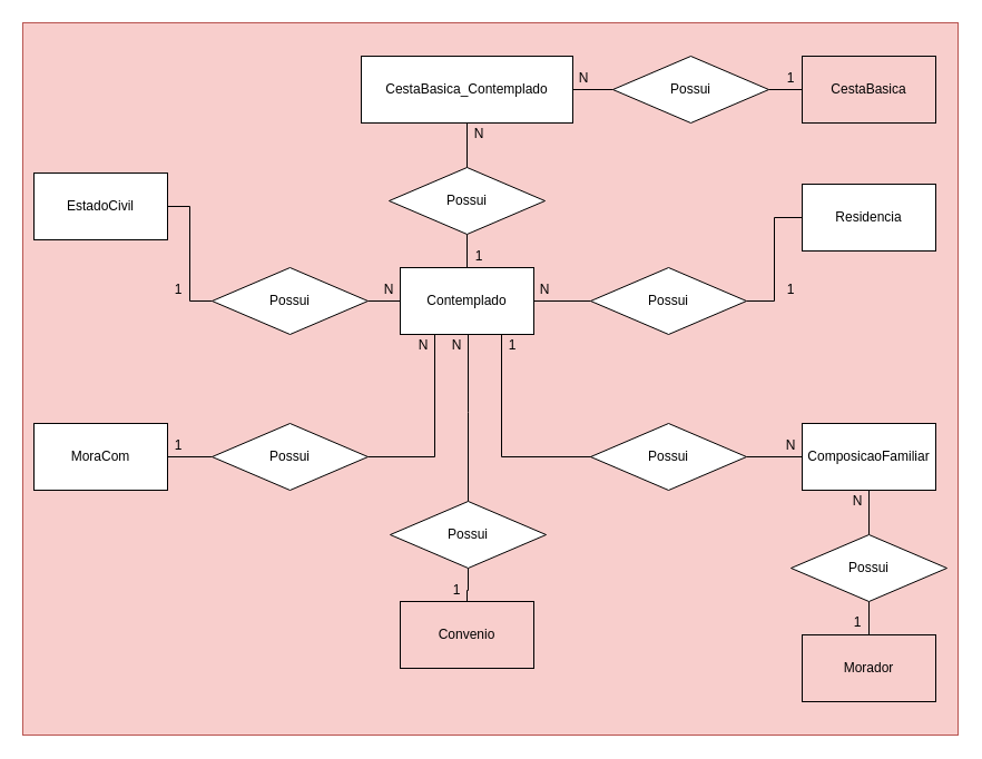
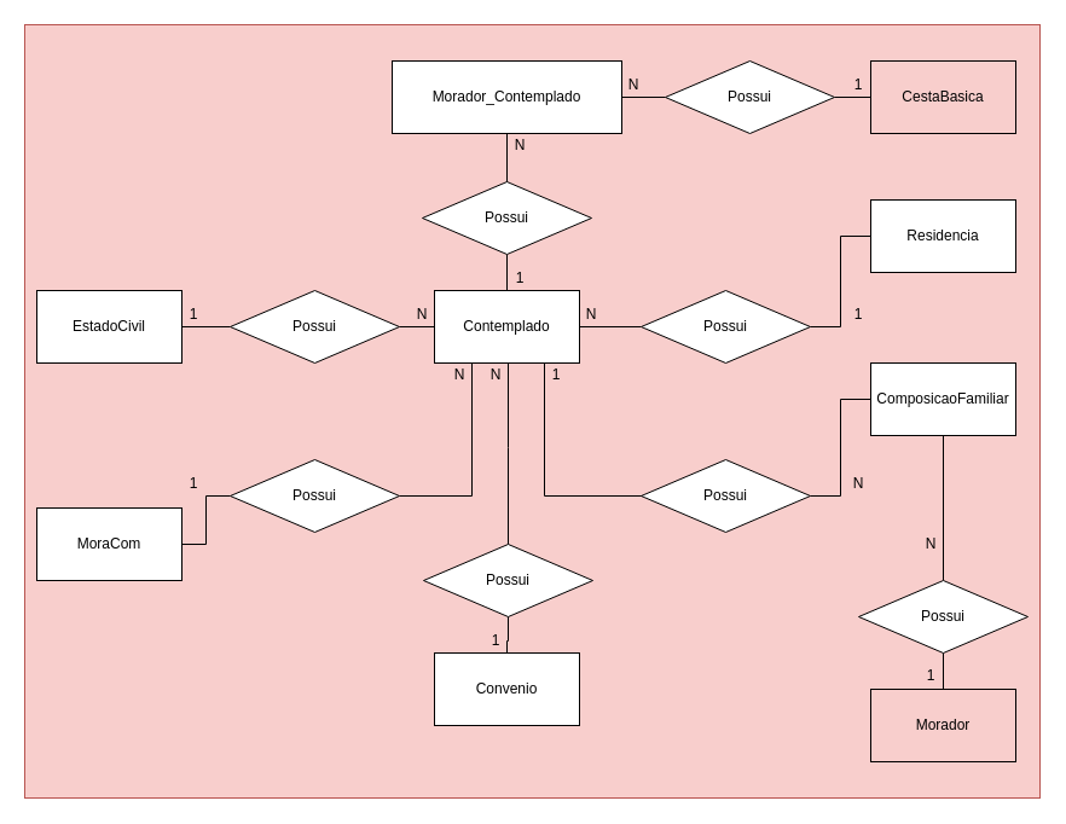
  <mxCell id="0" />
  <mxCell id="1" parent="0" />
  <mxCell id="2" value="" style="rounded=0;whiteSpace=wrap;html=1;fillColor=#f8cecc;strokeColor=#b85450;" vertex="1" parent="1"><mxGeometry x="20" y="20" width="840" height="640" as="geometry" /></mxCell>
  <mxCell id="3" style="edgeStyle=orthogonalEdgeStyle;rounded=0;orthogonalLoop=1;jettySize=auto;html=1;entryX=1;entryY=0.5;entryDx=0;entryDy=0;endArrow=none;endFill=0;" edge="1" parent="1" source="8" target="25"><mxGeometry relative="1" as="geometry" /></mxCell>
  <mxCell id="4" style="edgeStyle=orthogonalEdgeStyle;rounded=0;orthogonalLoop=1;jettySize=auto;html=1;entryX=0;entryY=0.5;entryDx=0;entryDy=0;endArrow=none;endFill=0;" edge="1" parent="1" source="8" target="27"><mxGeometry relative="1" as="geometry" /></mxCell>
  <mxCell id="5" style="edgeStyle=orthogonalEdgeStyle;rounded=0;orthogonalLoop=1;jettySize=auto;html=1;entryX=1;entryY=0.5;entryDx=0;entryDy=0;endArrow=none;endFill=0;" edge="1" parent="1" source="8" target="29"><mxGeometry relative="1" as="geometry"><Array as="points"><mxPoint x="390" y="410" /></Array></mxGeometry></mxCell>
  <mxCell id="6" style="edgeStyle=orthogonalEdgeStyle;rounded=0;orthogonalLoop=1;jettySize=auto;html=1;entryX=0;entryY=0.5;entryDx=0;entryDy=0;endArrow=none;endFill=0;" edge="1" parent="1"><mxGeometry relative="1" as="geometry"><mxPoint x="450" y="300" as="sourcePoint" /><mxPoint x="540" y="410" as="targetPoint" /><Array as="points"><mxPoint x="450" y="410" /></Array></mxGeometry></mxCell>
  <mxCell id="7" style="edgeStyle=orthogonalEdgeStyle;rounded=0;orthogonalLoop=1;jettySize=auto;html=1;entryX=0.5;entryY=0;entryDx=0;entryDy=0;endArrow=none;endFill=0;" edge="1" parent="1" source="8" target="35"><mxGeometry relative="1" as="geometry"><Array as="points"><mxPoint x="420" y="370" /><mxPoint x="420" y="370" /></Array></mxGeometry></mxCell>
  <mxCell id="8" value="Contemplado" style="rounded=0;whiteSpace=wrap;html=1;" vertex="1" parent="1"><mxGeometry x="359" y="240" width="120" height="60" as="geometry" /></mxCell>
  <mxCell id="9" style="edgeStyle=orthogonalEdgeStyle;rounded=0;orthogonalLoop=1;jettySize=auto;html=1;entryX=0.5;entryY=0;entryDx=0;entryDy=0;endArrow=none;endFill=0;" edge="1" parent="1" source="10" target="8"><mxGeometry relative="1" as="geometry" /></mxCell>
  <mxCell id="10" value="Possui" style="rhombus;whiteSpace=wrap;html=1;" vertex="1" parent="1"><mxGeometry x="349" y="150" width="140" height="60" as="geometry" /></mxCell>
  <mxCell id="11" style="edgeStyle=orthogonalEdgeStyle;rounded=0;orthogonalLoop=1;jettySize=auto;html=1;entryX=0.5;entryY=0;entryDx=0;entryDy=0;endArrow=none;endFill=0;" edge="1" parent="1" source="13" target="10"><mxGeometry relative="1" as="geometry" /></mxCell>
  <mxCell id="12" style="edgeStyle=orthogonalEdgeStyle;rounded=0;orthogonalLoop=1;jettySize=auto;html=1;entryX=0;entryY=0.5;entryDx=0;entryDy=0;endArrow=none;endFill=0;" edge="1" parent="1" source="13" target="23"><mxGeometry relative="1" as="geometry" /></mxCell>
- <mxCell id="13" value="CestaBasica_Contemplado" style="rounded=0;whiteSpace=wrap;html=1;" vertex="1" parent="1"><mxGeometry x="324" y="50" width="190" height="60" as="geometry" /></mxCell>
+ <mxCell id="13" value="Morador_Contemplado" style="rounded=0;whiteSpace=wrap;html=1;" vertex="1" parent="1"><mxGeometry x="324" y="50" width="190" height="60" as="geometry" /></mxCell>
  <mxCell id="14" value="CestaBasica" style="rounded=0;whiteSpace=wrap;html=1;fillColor=#f8cecc;" vertex="1" parent="1"><mxGeometry x="720" y="50" width="120" height="60" as="geometry" /></mxCell>
- <mxCell id="15" value="EstadoCivil" style="rounded=0;whiteSpace=wrap;html=1;" vertex="1" parent="1"><mxGeometry x="30" y="155" width="120" height="60" as="geometry" /></mxCell>
- <mxCell id="16" value="Convenio" style="rounded=0;whiteSpace=wrap;html=1;fillColor=#f8cecc;" vertex="1" parent="1"><mxGeometry x="359" y="540" width="120" height="60" as="geometry" /></mxCell>
- <mxCell id="17" value="MoraCom" style="rounded=0;whiteSpace=wrap;html=1;" vertex="1" parent="1"><mxGeometry x="30" y="380" width="120" height="60" as="geometry" /></mxCell>
+ <mxCell id="15" value="EstadoCivil" style="rounded=0;whiteSpace=wrap;html=1;" vertex="1" parent="1"><mxGeometry x="30" y="240" width="120" height="60" as="geometry" /></mxCell>
+ <mxCell id="16" value="Convenio" style="rounded=0;whiteSpace=wrap;html=1;" vertex="1" parent="1"><mxGeometry x="359" y="540" width="120" height="60" as="geometry" /></mxCell>
+ <mxCell id="17" value="MoraCom" style="rounded=0;whiteSpace=wrap;html=1;" vertex="1" parent="1"><mxGeometry x="30" y="420" width="120" height="60" as="geometry" /></mxCell>
  <mxCell id="18" value="Residencia" style="rounded=0;whiteSpace=wrap;html=1;" vertex="1" parent="1"><mxGeometry x="720" y="165" width="120" height="60" as="geometry" /></mxCell>
  <mxCell id="19" style="edgeStyle=orthogonalEdgeStyle;rounded=0;orthogonalLoop=1;jettySize=auto;html=1;endArrow=none;endFill=0;" edge="1" parent="1" source="20" target="33"><mxGeometry relative="1" as="geometry" /></mxCell>
- <mxCell id="20" value="ComposicaoFamiliar" style="rounded=0;whiteSpace=wrap;html=1;" vertex="1" parent="1"><mxGeometry x="720" y="380" width="120" height="60" as="geometry" /></mxCell>
+ <mxCell id="20" value="ComposicaoFamiliar" style="rounded=0;whiteSpace=wrap;html=1;" vertex="1" parent="1"><mxGeometry x="720" y="300" width="120" height="60" as="geometry" /></mxCell>
  <mxCell id="21" value="Morador" style="rounded=0;whiteSpace=wrap;html=1;fillColor=#f8cecc;" vertex="1" parent="1"><mxGeometry x="720" y="570" width="120" height="60" as="geometry" /></mxCell>
  <mxCell id="22" style="edgeStyle=orthogonalEdgeStyle;rounded=0;orthogonalLoop=1;jettySize=auto;html=1;entryX=0;entryY=0.5;entryDx=0;entryDy=0;endArrow=none;endFill=0;" edge="1" parent="1" source="23" target="14"><mxGeometry relative="1" as="geometry" /></mxCell>
  <mxCell id="23" value="Possui" style="rhombus;whiteSpace=wrap;html=1;" vertex="1" parent="1"><mxGeometry x="550" y="50" width="140" height="60" as="geometry" /></mxCell>
  <mxCell id="24" style="edgeStyle=orthogonalEdgeStyle;rounded=0;orthogonalLoop=1;jettySize=auto;html=1;entryX=1;entryY=0.5;entryDx=0;entryDy=0;endArrow=none;endFill=0;" edge="1" parent="1" source="25" target="15"><mxGeometry relative="1" as="geometry" /></mxCell>
  <mxCell id="25" value="Possui" style="rhombus;whiteSpace=wrap;html=1;" vertex="1" parent="1"><mxGeometry x="190" y="240" width="140" height="60" as="geometry" /></mxCell>
  <mxCell id="26" style="edgeStyle=orthogonalEdgeStyle;rounded=0;orthogonalLoop=1;jettySize=auto;html=1;entryX=0;entryY=0.5;entryDx=0;entryDy=0;endArrow=none;endFill=0;" edge="1" parent="1" source="27" target="18"><mxGeometry relative="1" as="geometry" /></mxCell>
  <mxCell id="27" value="Possui" style="rhombus;whiteSpace=wrap;html=1;" vertex="1" parent="1"><mxGeometry x="530" y="240" width="140" height="60" as="geometry" /></mxCell>
  <mxCell id="28" style="edgeStyle=orthogonalEdgeStyle;rounded=0;orthogonalLoop=1;jettySize=auto;html=1;entryX=1;entryY=0.5;entryDx=0;entryDy=0;endArrow=none;endFill=0;" edge="1" parent="1" source="29" target="17"><mxGeometry relative="1" as="geometry" /></mxCell>
  <mxCell id="29" value="Possui" style="rhombus;whiteSpace=wrap;html=1;" vertex="1" parent="1"><mxGeometry x="190" y="380" width="140" height="60" as="geometry" /></mxCell>
  <mxCell id="30" style="edgeStyle=orthogonalEdgeStyle;rounded=0;orthogonalLoop=1;jettySize=auto;html=1;entryX=0;entryY=0.5;entryDx=0;entryDy=0;endArrow=none;endFill=0;" edge="1" parent="1" source="31" target="20"><mxGeometry relative="1" as="geometry" /></mxCell>
  <mxCell id="31" value="Possui" style="rhombus;whiteSpace=wrap;html=1;" vertex="1" parent="1"><mxGeometry x="530" y="380" width="140" height="60" as="geometry" /></mxCell>
  <mxCell id="32" style="edgeStyle=orthogonalEdgeStyle;rounded=0;orthogonalLoop=1;jettySize=auto;html=1;endArrow=none;endFill=0;" edge="1" parent="1" source="33" target="21"><mxGeometry relative="1" as="geometry" /></mxCell>
  <mxCell id="33" value="Possui" style="rhombus;whiteSpace=wrap;html=1;" vertex="1" parent="1"><mxGeometry x="710" y="480" width="140" height="60" as="geometry" /></mxCell>
  <mxCell id="34" style="edgeStyle=orthogonalEdgeStyle;rounded=0;orthogonalLoop=1;jettySize=auto;html=1;entryX=0.5;entryY=0;entryDx=0;entryDy=0;endArrow=none;endFill=0;" edge="1" parent="1" source="35" target="16"><mxGeometry relative="1" as="geometry" /></mxCell>
  <mxCell id="35" value="Possui" style="rhombus;whiteSpace=wrap;html=1;" vertex="1" parent="1"><mxGeometry x="350" y="450" width="140" height="60" as="geometry" /></mxCell>
  <mxCell id="36" value="1" style="text;html=1;align=center;verticalAlign=middle;whiteSpace=wrap;rounded=0;" vertex="1" parent="1"><mxGeometry x="420" y="220" width="20" height="20" as="geometry" /></mxCell>
  <mxCell id="37" value="N" style="text;html=1;align=center;verticalAlign=middle;whiteSpace=wrap;rounded=0;" vertex="1" parent="1"><mxGeometry x="420" y="110" width="20" height="20" as="geometry" /></mxCell>
  <mxCell id="38" value="1" style="text;html=1;align=center;verticalAlign=middle;whiteSpace=wrap;rounded=0;" vertex="1" parent="1"><mxGeometry x="700" y="60" width="20" height="20" as="geometry" /></mxCell>
  <mxCell id="39" value="N" style="text;html=1;align=center;verticalAlign=middle;whiteSpace=wrap;rounded=0;" vertex="1" parent="1"><mxGeometry x="514" y="60" width="20" height="20" as="geometry" /></mxCell>
  <mxCell id="40" value="N" style="text;html=1;align=center;verticalAlign=middle;whiteSpace=wrap;rounded=0;" vertex="1" parent="1"><mxGeometry x="479" y="250" width="20" height="20" as="geometry" /></mxCell>
  <mxCell id="41" value="1" style="text;html=1;align=center;verticalAlign=middle;whiteSpace=wrap;rounded=0;" vertex="1" parent="1"><mxGeometry x="700" y="250" width="20" height="20" as="geometry" /></mxCell>
  <mxCell id="42" value="N" style="text;html=1;align=center;verticalAlign=middle;whiteSpace=wrap;rounded=0;" vertex="1" parent="1"><mxGeometry x="339" y="250" width="20" height="20" as="geometry" /></mxCell>
  <mxCell id="43" value="1" style="text;html=1;align=center;verticalAlign=middle;whiteSpace=wrap;rounded=0;" vertex="1" parent="1"><mxGeometry x="150" y="250" width="20" height="20" as="geometry" /></mxCell>
  <mxCell id="44" value="1" style="text;html=1;align=center;verticalAlign=middle;whiteSpace=wrap;rounded=0;" vertex="1" parent="1"><mxGeometry x="150" y="390" width="20" height="20" as="geometry" /></mxCell>
  <mxCell id="45" value="N" style="text;html=1;align=center;verticalAlign=middle;whiteSpace=wrap;rounded=0;" vertex="1" parent="1"><mxGeometry x="370" y="300" width="20" height="20" as="geometry" /></mxCell>
  <mxCell id="46" value="N" style="text;html=1;align=center;verticalAlign=middle;whiteSpace=wrap;rounded=0;" vertex="1" parent="1"><mxGeometry x="400" y="300" width="20" height="20" as="geometry" /></mxCell>
  <mxCell id="47" value="1" style="text;html=1;align=center;verticalAlign=middle;whiteSpace=wrap;rounded=0;" vertex="1" parent="1"><mxGeometry x="400" y="520" width="20" height="20" as="geometry" /></mxCell>
  <mxCell id="48" value="N" style="text;html=1;align=center;verticalAlign=middle;whiteSpace=wrap;rounded=0;" vertex="1" parent="1"><mxGeometry x="700" y="390" width="20" height="20" as="geometry" /></mxCell>
  <mxCell id="49" value="1" style="text;html=1;align=center;verticalAlign=middle;whiteSpace=wrap;rounded=0;" vertex="1" parent="1"><mxGeometry x="450" y="300" width="20" height="20" as="geometry" /></mxCell>
  <mxCell id="50" value="1" style="text;html=1;align=center;verticalAlign=middle;whiteSpace=wrap;rounded=0;" vertex="1" parent="1"><mxGeometry x="760" y="549" width="20" height="20" as="geometry" /></mxCell>
  <mxCell id="51" value="N" style="text;html=1;align=center;verticalAlign=middle;whiteSpace=wrap;rounded=0;" vertex="1" parent="1"><mxGeometry x="760" y="440" width="20" height="20" as="geometry" /></mxCell>
